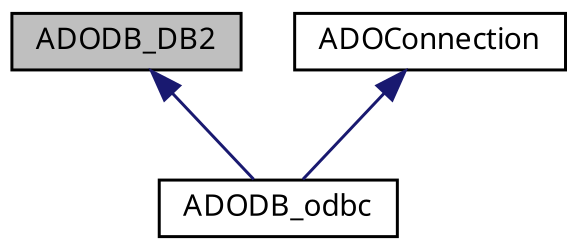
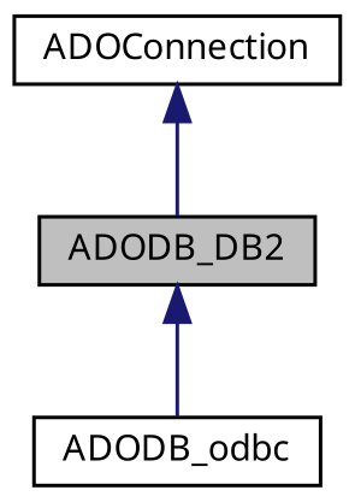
  digraph {
    node [color=black fontname="FreeSans.ttf" fontsize=10 shape=record]
    edge [color=midnightblue dir=back fontname="FreeSans.ttf" fontsize=10 labelfontname="FreeSans.ttf" labelfontsize=10 style=solid]
    n1 [fillcolor=grey75 fontcolor=black height=0.2 label=ADODB_DB2 style=filled width=0.4]
    n2 [height=0.2 label=ADODB_odbc width=0.4]
    n3 [height=0.2 label=ADOConnection width=0.4]
    n1 -> n2
-   n3 -> n2
+   n3 -> n1
  }
